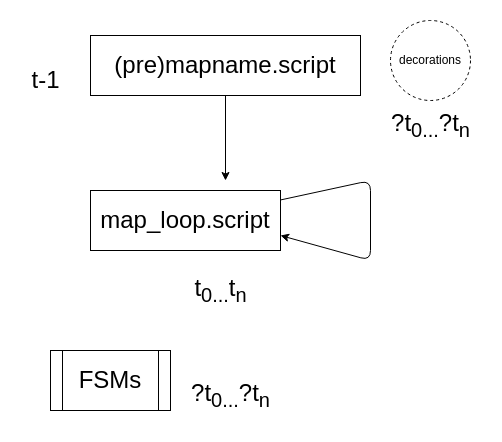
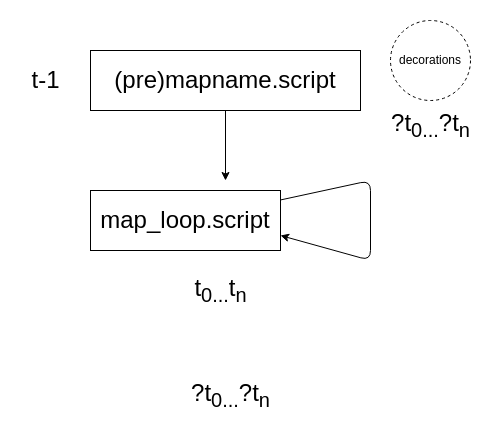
  <mxCell id="0" />
  <mxCell id="1" parent="0" />
  <mxCell id="2" value="" style="edgeStyle=none;html=1;entryX=1;entryY=0.75;entryDx=0;entryDy=0;" edge="1" parent="1" source="3" target="3"><mxGeometry relative="1" as="geometry"><mxPoint x="270" y="320" as="targetPoint" /><Array as="points"><mxPoint x="370" y="180" /></Array></mxGeometry></mxCell>
  <mxCell id="3" value="&lt;font style=&quot;font-size: 24px;&quot;&gt;map_loop.script&lt;/font&gt;" style="whiteSpace=wrap;html=1;" vertex="1" parent="1"><mxGeometry x="90" y="190" width="190" height="60" as="geometry" /></mxCell>
  <mxCell id="4" style="edgeStyle=none;html=1;" edge="1" parent="1" source="5"><mxGeometry relative="1" as="geometry"><mxPoint x="225" y="180" as="targetPoint" /></mxGeometry></mxCell>
- <mxCell id="5" value="&lt;font style=&quot;font-size: 24px;&quot;&gt;(pre)mapname.script&lt;/font&gt;" style="whiteSpace=wrap;html=1;" vertex="1" parent="1"><mxGeometry x="90" y="35" width="270" height="60" as="geometry" /></mxCell>
+ <mxCell id="5" value="&lt;font style=&quot;font-size: 24px;&quot;&gt;(pre)mapname.script&lt;/font&gt;" style="whiteSpace=wrap;html=1;" vertex="1" parent="1"><mxGeometry x="90" y="50" width="270" height="60" as="geometry" /></mxCell>
  <mxCell id="6" value="decorations" style="ellipse;whiteSpace=wrap;html=1;dashed=1;" vertex="1" parent="1"><mxGeometry x="390" y="20" width="80" height="80" as="geometry" /></mxCell>
  <mxCell id="7" value="&lt;font style=&quot;font-size: 24px;&quot;&gt;t-1&lt;/font&gt;" style="text;html=1;align=center;verticalAlign=middle;resizable=0;points=[];autosize=1;strokeColor=none;fillColor=none;" vertex="1" parent="1"><mxGeometry x="20" y="60" width="50" height="40" as="geometry" /></mxCell>
  <mxCell id="8" value="t&lt;sub&gt;0...&lt;/sub&gt;t&lt;sub&gt;n&lt;/sub&gt;" style="text;html=1;align=center;verticalAlign=middle;resizable=0;points=[];autosize=1;strokeColor=none;fillColor=none;fontSize=24;" vertex="1" parent="1"><mxGeometry x="180" y="265" width="80" height="50" as="geometry" /></mxCell>
  <mxCell id="9" value="?t&lt;sub&gt;0...&lt;/sub&gt;?t&lt;sub&gt;n&lt;/sub&gt;" style="text;html=1;align=center;verticalAlign=middle;resizable=0;points=[];autosize=1;strokeColor=none;fillColor=none;fontSize=24;" vertex="1" parent="1"><mxGeometry x="380" y="100" width="100" height="50" as="geometry" /></mxCell>
- <mxCell id="10" value="FSMs" style="shape=process;whiteSpace=wrap;html=1;backgroundOutline=1;fontSize=24;" vertex="1" parent="1"><mxGeometry x="50" y="350" width="120" height="60" as="geometry" /></mxCell>
  <mxCell id="11" value="?t&lt;sub&gt;0...&lt;/sub&gt;?t&lt;sub&gt;n&lt;/sub&gt;" style="text;html=1;align=center;verticalAlign=middle;resizable=0;points=[];autosize=1;strokeColor=none;fillColor=none;fontSize=24;" vertex="1" parent="1"><mxGeometry x="180" y="370" width="100" height="50" as="geometry" /></mxCell>
